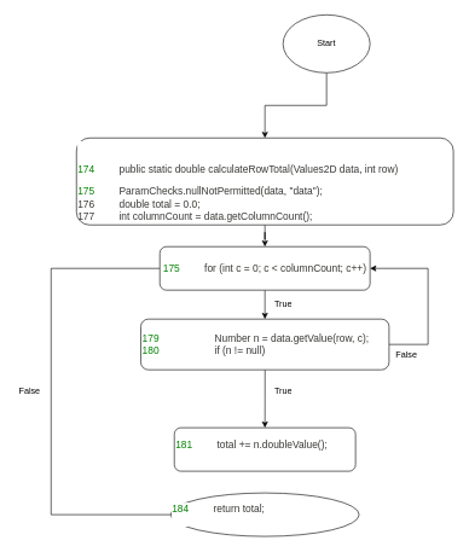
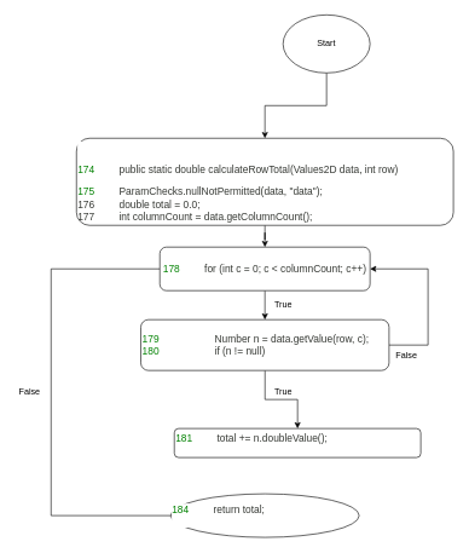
  <mxCell id="0" />
  <mxCell id="1" parent="0" />
  <mxCell id="2" style="edgeStyle=orthogonalEdgeStyle;rounded=0;orthogonalLoop=1;jettySize=auto;html=1;exitX=0.5;exitY=1;exitDx=0;exitDy=0;entryX=0.5;entryY=0;entryDx=0;entryDy=0;" parent="1" source="3" target="5" edge="1"><mxGeometry relative="1" as="geometry" /></mxCell>
  <mxCell id="3" value="Start" style="ellipse;whiteSpace=wrap;html=1;" parent="1" vertex="1"><mxGeometry x="390" y="20" width="120" height="80" as="geometry" /></mxCell>
  <mxCell id="4" style="edgeStyle=orthogonalEdgeStyle;rounded=0;orthogonalLoop=1;jettySize=auto;html=1;entryX=0.5;entryY=0;entryDx=0;entryDy=0;fontFamily=Helvetica;fontSize=12;fontColor=default;" parent="1" source="5" target="13" edge="1"><mxGeometry relative="1" as="geometry" /></mxCell>
  <mxCell id="5" value="&lt;p style=&quot;font-size: 14px ; color: rgb(53 , 56 , 51) ; background-color: rgb(255 , 255 , 255)&quot;&gt;&lt;span class=&quot;source-line-no&quot; style=&quot;color: green ; padding: 0px 30px 0px 0px&quot;&gt;&lt;/span&gt;&lt;/p&gt;&lt;p style=&quot;font-size: 14px ; color: rgb(53 , 56 , 51) ; background-color: rgb(255 , 255 , 255)&quot;&gt;&lt;font face=&quot;Helvetica&quot;&gt;&lt;span class=&quot;source-line-no&quot; style=&quot;color: green ; padding: 0px 30px 0px 0px&quot;&gt;174&lt;/span&gt;&lt;span id=&quot;line-174&quot;&gt;    public static double calculateRowTotal(Values2D data, int row)&amp;nbsp;&lt;/span&gt;&lt;/font&gt;&lt;/p&gt;&lt;p style=&quot;background-color: rgb(255 , 255 , 255)&quot;&gt;&lt;/p&gt;&lt;p style=&quot;color: rgb(53 , 56 , 51) ; font-size: 14px&quot;&gt;&lt;span class=&quot;source-line-no&quot; style=&quot;color: green ; padding: 0px 30px 0px 0px&quot;&gt;175&lt;/span&gt;&lt;span id=&quot;line-175&quot;&gt; ParamChecks.nullNotPermitted(data, &quot;data&quot;);&lt;br&gt;&lt;/span&gt;&lt;span class=&quot;source-line-no&quot; style=&quot;padding: 0px 30px 0px 0px&quot;&gt;176&lt;/span&gt;&lt;span id=&quot;line-176&quot; style=&quot;color: rgb(53 , 56 , 51)&quot;&gt;        double total = 0.0;&lt;br&gt;&lt;/span&gt;&lt;span class=&quot;source-line-no&quot; style=&quot;padding: 0px 30px 0px 0px&quot;&gt;177&lt;/span&gt;&lt;span id=&quot;line-177&quot;&gt;        int columnCount = data.getColumnCount();&lt;/span&gt;&lt;/p&gt;&lt;p&gt;&lt;/p&gt;&lt;p&gt;&lt;/p&gt;" style="rounded=1;whiteSpace=wrap;html=1;align=left;" parent="1" vertex="1"><mxGeometry x="105" y="190" width="520" height="120" as="geometry" /></mxCell>
  <mxCell id="6" style="edgeStyle=orthogonalEdgeStyle;rounded=0;orthogonalLoop=1;jettySize=auto;html=1;fontFamily=Helvetica;fontSize=12;fontColor=default;" parent="1" source="8" target="9" edge="1"><mxGeometry relative="1" as="geometry" /></mxCell>
  <mxCell id="7" style="edgeStyle=orthogonalEdgeStyle;rounded=0;orthogonalLoop=1;jettySize=auto;html=1;entryX=1;entryY=0.5;entryDx=0;entryDy=0;fontFamily=Helvetica;fontSize=12;fontColor=default;" parent="1" source="8" target="13" edge="1"><mxGeometry relative="1" as="geometry"><Array as="points"><mxPoint x="590" y="475" /><mxPoint x="590" y="370" /></Array></mxGeometry></mxCell>
  <mxCell id="8" value="&lt;pre style=&quot;font-size: 14px ; color: rgb(53 , 56 , 51) ; background-color: rgb(255 , 255 , 255)&quot;&gt;&lt;pre&gt;&lt;font face=&quot;Helvetica&quot;&gt;&lt;span class=&quot;source-line-no&quot; style=&quot;color: green ; padding: 0px 30px 0px 0px&quot;&gt;179&lt;/span&gt;&lt;span id=&quot;line-179&quot;&gt;            Number n = data.getValue(row, c);&lt;/span&gt;&lt;br&gt;&lt;span class=&quot;source-line-no&quot; style=&quot;color: green ; padding: 0px 30px 0px 0px&quot;&gt;180&lt;/span&gt;&lt;span id=&quot;line-180&quot;&gt;            if (n != null)&lt;/span&gt;&lt;/font&gt;&lt;/pre&gt;&lt;/pre&gt;" style="rounded=1;whiteSpace=wrap;html=1;fontFamily=Helvetica;fontSize=12;fontColor=default;strokeColor=default;fillColor=default;align=left;" parent="1" vertex="1"><mxGeometry x="193.75" y="440" width="342.5" height="70" as="geometry" /></mxCell>
- <mxCell id="9" value="&lt;div style=&quot;font-size: 14px; color: rgb(53, 56, 51); background-color: rgb(255, 255, 255);&quot;&gt;&lt;span class=&quot;source-line-no&quot; style=&quot;color: green ; padding: 0px 30px 0px 0px&quot;&gt;181&lt;/span&gt;&lt;span id=&quot;line-181&quot;&gt;                total += n.doubleValue();&lt;/span&gt;&lt;br&gt;&lt;/div&gt;&lt;div&gt;&lt;span&gt;&lt;br&gt;&lt;/span&gt;&lt;/div&gt;" style="rounded=1;whiteSpace=wrap;html=1;fontFamily=Helvetica;fontSize=12;fontColor=default;strokeColor=default;fillColor=default;align=left;" parent="1" vertex="1"><mxGeometry x="240" y="590" width="250" height="60" as="geometry" /></mxCell>
+ <mxCell id="9" value="&lt;div style=&quot;font-size: 14px; color: rgb(53, 56, 51); background-color: rgb(255, 255, 255);&quot;&gt;&lt;span class=&quot;source-line-no&quot; style=&quot;color: green ; padding: 0px 30px 0px 0px&quot;&gt;181&lt;/span&gt;&lt;span id=&quot;line-181&quot;&gt;                total += n.doubleValue();&lt;/span&gt;&lt;br&gt;&lt;/div&gt;&lt;div&gt;&lt;span&gt;&lt;br&gt;&lt;/span&gt;&lt;/div&gt;" style="rounded=1;whiteSpace=wrap;html=1;fontFamily=Helvetica;fontSize=12;fontColor=default;strokeColor=default;fillColor=default;align=left;" parent="1" vertex="1"><mxGeometry x="240" y="590" width="340" height="40" as="geometry" /></mxCell>
  <mxCell id="10" value="&lt;div style=&quot;font-size: 14px; color: rgb(53, 56, 51); background-color: rgb(255, 255, 255);&quot;&gt;&lt;div style=&quot;&quot;&gt;&lt;span class=&quot;source-line-no&quot; style=&quot;color: green ; padding: 0px 30px 0px 0px&quot;&gt;184&lt;/span&gt;&lt;span id=&quot;line-184&quot;&gt;        return total;&lt;/span&gt;&lt;br&gt;&lt;/div&gt;&lt;div&gt;&lt;span&gt;&lt;br&gt;&lt;/span&gt;&lt;/div&gt;&lt;/div&gt;" style="ellipse;whiteSpace=wrap;html=1;fontFamily=Helvetica;fontSize=12;fontColor=default;strokeColor=default;fillColor=default;align=left;" parent="1" vertex="1"><mxGeometry x="235" y="680" width="260" height="60" as="geometry" /></mxCell>
  <mxCell id="11" style="edgeStyle=orthogonalEdgeStyle;rounded=0;orthogonalLoop=1;jettySize=auto;html=1;entryX=0.5;entryY=0;entryDx=0;entryDy=0;fontFamily=Helvetica;fontSize=12;fontColor=default;" parent="1" source="13" target="8" edge="1"><mxGeometry relative="1" as="geometry" /></mxCell>
  <mxCell id="12" style="edgeStyle=orthogonalEdgeStyle;rounded=0;orthogonalLoop=1;jettySize=auto;html=1;entryX=0;entryY=0.5;entryDx=0;entryDy=0;fontFamily=Helvetica;fontSize=12;fontColor=default;endArrow=none;" parent="1" source="13" target="10" edge="1"><mxGeometry relative="1" as="geometry"><Array as="points"><mxPoint x="70" y="370" /><mxPoint x="70" y="710" /><mxPoint x="235" y="710" /></Array></mxGeometry></mxCell>
- <mxCell id="13" value="&lt;span class=&quot;source-line-no&quot; style=&quot;font-size: 14px ; text-align: left ; color: green ; padding: 0px 30px 0px 0px&quot;&gt;175&lt;/span&gt;&lt;span id=&quot;line-178&quot; style=&quot;color: rgb(53 , 56 , 51) ; font-size: 14px ; text-align: left&quot;&gt;&amp;nbsp;for (int c = 0; c &amp;lt; columnCount; c++)&lt;/span&gt;" style="rounded=1;whiteSpace=wrap;html=1;fontFamily=Helvetica;fontSize=12;fontColor=default;strokeColor=default;fillColor=default;" parent="1" vertex="1"><mxGeometry x="220" y="340" width="290" height="60" as="geometry" /></mxCell>
+ <mxCell id="13" value="&lt;span class=&quot;source-line-no&quot; style=&quot;font-size: 14px ; text-align: left ; color: green ; padding: 0px 30px 0px 0px&quot;&gt;178&lt;/span&gt;&lt;span id=&quot;line-178&quot; style=&quot;color: rgb(53 , 56 , 51) ; font-size: 14px ; text-align: left&quot;&gt;&amp;nbsp;for (int c = 0; c &amp;lt; columnCount; c++)&lt;/span&gt;" style="rounded=1;whiteSpace=wrap;html=1;fontFamily=Helvetica;fontSize=12;fontColor=default;strokeColor=default;fillColor=default;" parent="1" vertex="1"><mxGeometry x="220" y="340" width="290" height="60" as="geometry" /></mxCell>
  <mxCell id="14" value="False" style="text;html=1;align=center;verticalAlign=middle;resizable=0;points=[];autosize=1;strokeColor=none;fillColor=none;fontSize=12;fontFamily=Helvetica;fontColor=default;" parent="1" vertex="1"><mxGeometry x="20" y="530" width="40" height="20" as="geometry" /></mxCell>
  <mxCell id="15" value="False" style="text;html=1;align=center;verticalAlign=middle;resizable=0;points=[];autosize=1;strokeColor=none;fillColor=none;fontSize=12;fontFamily=Helvetica;fontColor=default;" parent="1" vertex="1"><mxGeometry x="540" y="480" width="40" height="20" as="geometry" /></mxCell>
  <mxCell id="16" value="True" style="text;html=1;align=center;verticalAlign=middle;resizable=0;points=[];autosize=1;strokeColor=none;fillColor=none;fontSize=12;fontFamily=Helvetica;fontColor=default;" parent="1" vertex="1"><mxGeometry x="370" y="530" width="40" height="20" as="geometry" /></mxCell>
  <mxCell id="17" value="True" style="text;html=1;align=center;verticalAlign=middle;resizable=0;points=[];autosize=1;strokeColor=none;fillColor=none;fontSize=12;fontFamily=Helvetica;fontColor=default;" parent="1" vertex="1"><mxGeometry x="370" y="410" width="40" height="20" as="geometry" /></mxCell>
